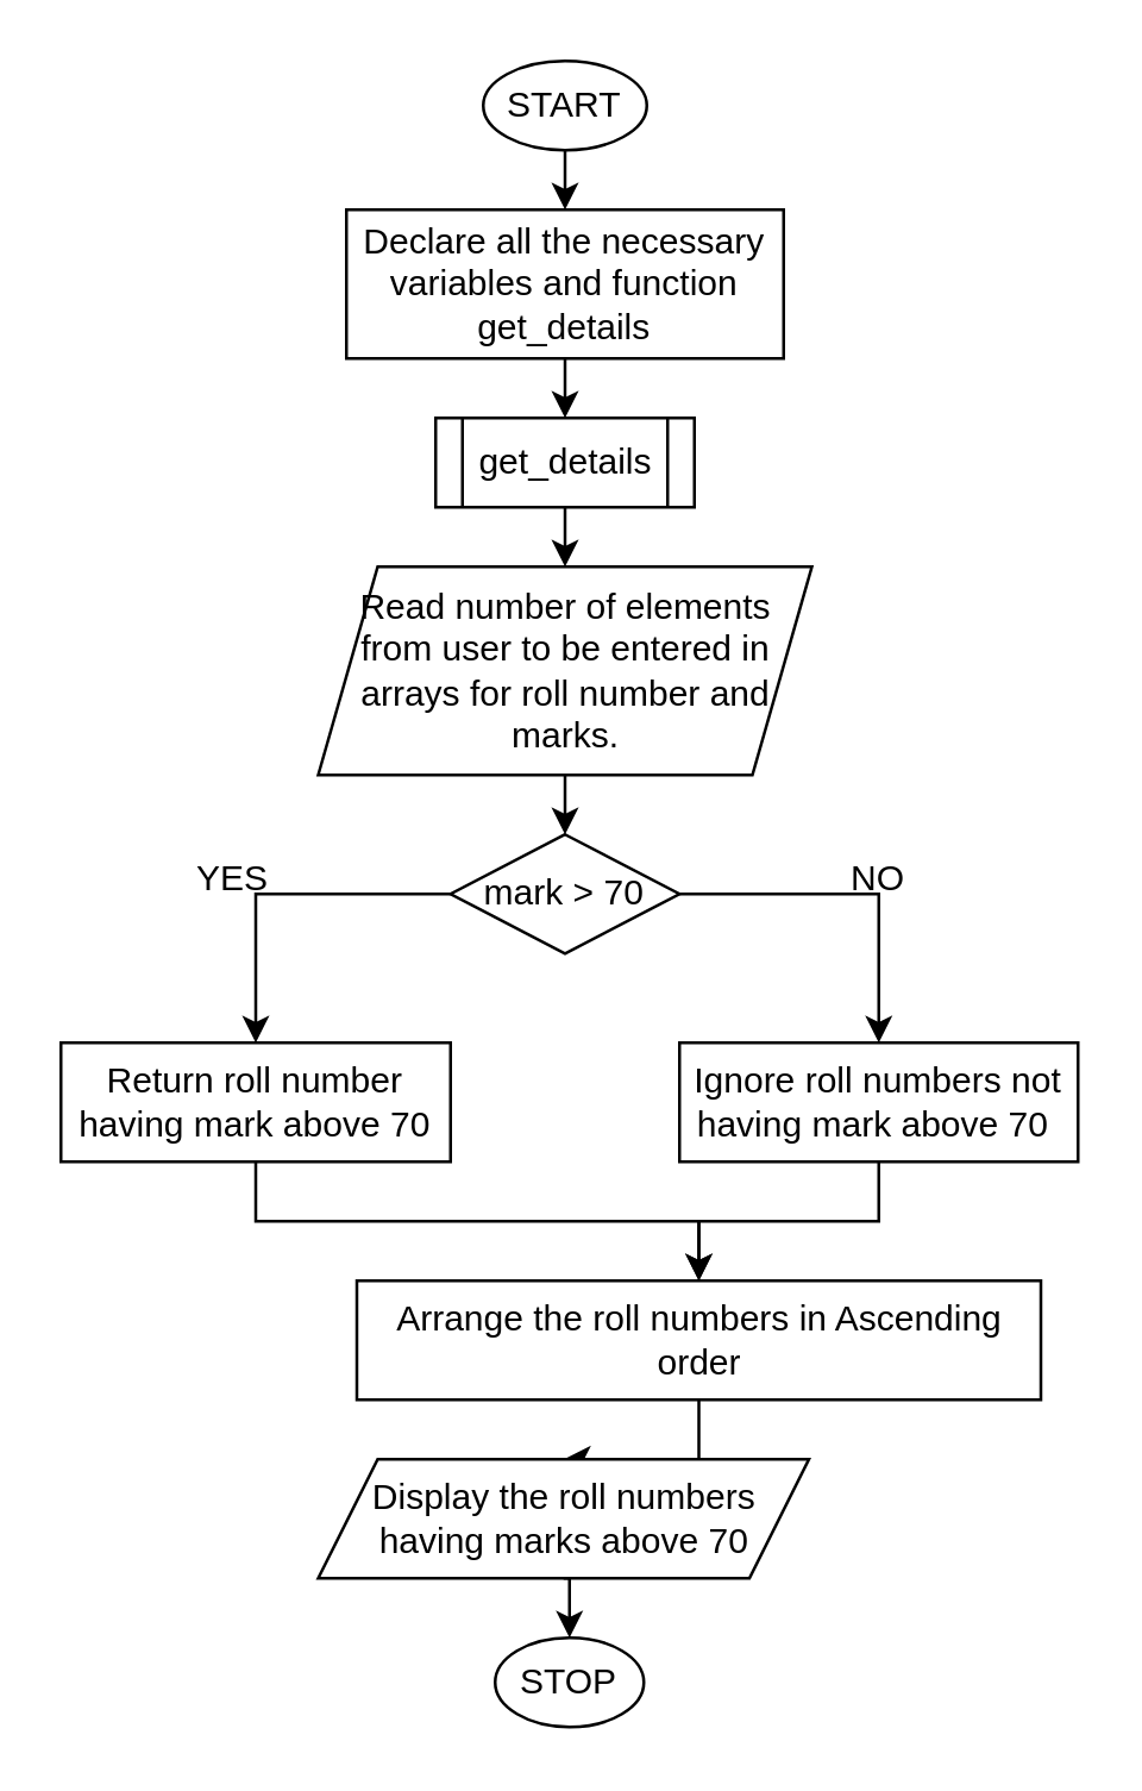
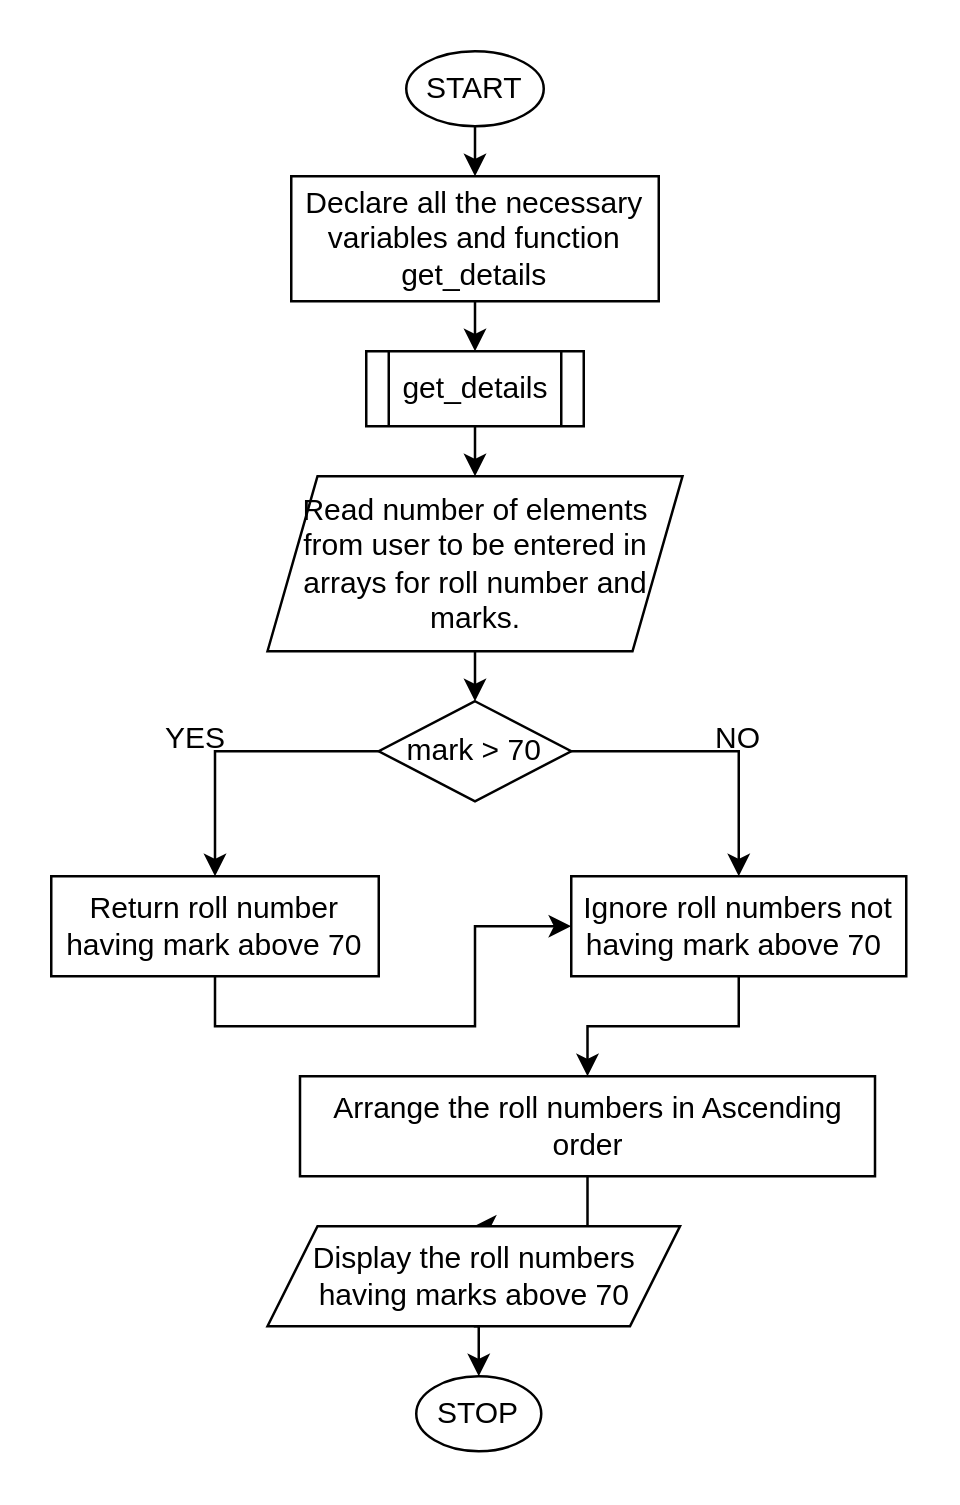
  <mxCell id="0" />
  <mxCell id="1" parent="0" />
  <mxCell id="2" style="edgeStyle=orthogonalEdgeStyle;rounded=0;orthogonalLoop=1;jettySize=auto;html=1;exitX=0.5;exitY=1;exitDx=0;exitDy=0;entryX=0.5;entryY=0;entryDx=0;entryDy=0;" parent="1" source="3" target="5" edge="1"><mxGeometry relative="1" as="geometry" /></mxCell>
  <mxCell id="3" value="START" style="ellipse;whiteSpace=wrap;html=1;" parent="1" vertex="1"><mxGeometry x="162" y="20" width="55" height="30" as="geometry" /></mxCell>
  <mxCell id="4" style="edgeStyle=orthogonalEdgeStyle;rounded=0;orthogonalLoop=1;jettySize=auto;html=1;exitX=0.5;exitY=1;exitDx=0;exitDy=0;entryX=0.5;entryY=0;entryDx=0;entryDy=0;" parent="1" source="5" target="9" edge="1"><mxGeometry relative="1" as="geometry" /></mxCell>
  <mxCell id="5" value="&lt;span&gt;Declare all the necessary variables and function get_details&lt;/span&gt;" style="rounded=0;whiteSpace=wrap;html=1;" parent="1" vertex="1"><mxGeometry x="116" y="70" width="147" height="50" as="geometry" /></mxCell>
  <mxCell id="6" style="edgeStyle=orthogonalEdgeStyle;rounded=0;orthogonalLoop=1;jettySize=auto;html=1;exitX=0.5;exitY=1;exitDx=0;exitDy=0;entryX=0.5;entryY=0;entryDx=0;entryDy=0;" parent="1" source="7" target="12" edge="1"><mxGeometry relative="1" as="geometry" /></mxCell>
  <mxCell id="7" value="Read number of elements from user to be entered in arrays for roll number and marks." style="shape=parallelogram;perimeter=parallelogramPerimeter;whiteSpace=wrap;html=1;fixedSize=1;" parent="1" vertex="1"><mxGeometry x="106.5" y="190" width="166" height="70" as="geometry" /></mxCell>
  <mxCell id="8" style="edgeStyle=orthogonalEdgeStyle;rounded=0;orthogonalLoop=1;jettySize=auto;html=1;exitX=0.5;exitY=1;exitDx=0;exitDy=0;entryX=0.5;entryY=0;entryDx=0;entryDy=0;" parent="1" source="9" target="7" edge="1"><mxGeometry relative="1" as="geometry" /></mxCell>
  <mxCell id="9" value="get_details" style="shape=process;whiteSpace=wrap;html=1;backgroundOutline=1;" parent="1" vertex="1"><mxGeometry x="146" y="140" width="87" height="30" as="geometry" /></mxCell>
  <mxCell id="10" style="edgeStyle=orthogonalEdgeStyle;rounded=0;orthogonalLoop=1;jettySize=auto;html=1;exitX=0;exitY=0.5;exitDx=0;exitDy=0;entryX=0.5;entryY=0;entryDx=0;entryDy=0;" parent="1" source="12" target="14" edge="1"><mxGeometry relative="1" as="geometry" /></mxCell>
  <mxCell id="11" style="edgeStyle=orthogonalEdgeStyle;rounded=0;orthogonalLoop=1;jettySize=auto;html=1;exitX=1;exitY=0.5;exitDx=0;exitDy=0;entryX=0.5;entryY=0;entryDx=0;entryDy=0;" parent="1" source="12" target="16" edge="1"><mxGeometry relative="1" as="geometry" /></mxCell>
  <mxCell id="12" value="mark &amp;gt; 70" style="rhombus;whiteSpace=wrap;html=1;" parent="1" vertex="1"><mxGeometry x="151" y="280" width="77" height="40" as="geometry" /></mxCell>
- <mxCell id="13" style="edgeStyle=orthogonalEdgeStyle;rounded=0;orthogonalLoop=1;jettySize=auto;html=1;exitX=0.5;exitY=1;exitDx=0;exitDy=0;" parent="1" source="14" target="18" edge="1"><mxGeometry relative="1" as="geometry" /></mxCell>
+ <mxCell id="13" style="edgeStyle=orthogonalEdgeStyle;rounded=0;orthogonalLoop=1;jettySize=auto;html=1;exitX=0.5;exitY=1;exitDx=0;exitDy=0;" parent="1" source="14" target="16" edge="1"><mxGeometry relative="1" as="geometry" /></mxCell>
  <mxCell id="14" value="Return roll number having mark above 70" style="rounded=0;whiteSpace=wrap;html=1;" parent="1" vertex="1"><mxGeometry x="20" y="350" width="131" height="40" as="geometry" /></mxCell>
  <mxCell id="15" style="edgeStyle=orthogonalEdgeStyle;rounded=0;orthogonalLoop=1;jettySize=auto;html=1;exitX=0.5;exitY=1;exitDx=0;exitDy=0;entryX=0.5;entryY=0;entryDx=0;entryDy=0;" parent="1" source="16" target="18" edge="1"><mxGeometry relative="1" as="geometry" /></mxCell>
  <mxCell id="16" value="Ignore roll numbers not having mark above 70&amp;nbsp;" style="rounded=0;whiteSpace=wrap;html=1;" parent="1" vertex="1"><mxGeometry x="228" y="350" width="134" height="40" as="geometry" /></mxCell>
  <mxCell id="17" style="edgeStyle=orthogonalEdgeStyle;rounded=0;orthogonalLoop=1;jettySize=auto;html=1;exitX=0.5;exitY=1;exitDx=0;exitDy=0;entryX=0.5;entryY=0;entryDx=0;entryDy=0;" edge="1" parent="1" source="18" target="20"><mxGeometry relative="1" as="geometry" /></mxCell>
  <mxCell id="18" value="Arrange the roll numbers in Ascending order" style="rounded=0;whiteSpace=wrap;html=1;" parent="1" vertex="1"><mxGeometry x="119.5" y="430" width="230" height="40" as="geometry" /></mxCell>
  <mxCell id="19" style="edgeStyle=orthogonalEdgeStyle;rounded=0;orthogonalLoop=1;jettySize=auto;html=1;exitX=0.5;exitY=1;exitDx=0;exitDy=0;entryX=0.5;entryY=0;entryDx=0;entryDy=0;" parent="1" source="20" target="21" edge="1"><mxGeometry relative="1" as="geometry" /></mxCell>
  <mxCell id="20" value="Display the roll numbers having marks above 70" style="shape=parallelogram;perimeter=parallelogramPerimeter;whiteSpace=wrap;html=1;fixedSize=1;" parent="1" vertex="1"><mxGeometry x="106.5" y="490" width="165" height="40" as="geometry" /></mxCell>
  <mxCell id="21" value="STOP" style="ellipse;whiteSpace=wrap;html=1;" parent="1" vertex="1"><mxGeometry x="166" y="550" width="50" height="30" as="geometry" /></mxCell>
  <mxCell id="22" value="YES" style="text;html=1;strokeColor=none;fillColor=none;align=center;verticalAlign=middle;whiteSpace=wrap;rounded=0;" parent="1" vertex="1"><mxGeometry x="47.5" y="280" width="60" height="30" as="geometry" /></mxCell>
  <mxCell id="23" value="NO" style="text;html=1;strokeColor=none;fillColor=none;align=center;verticalAlign=middle;whiteSpace=wrap;rounded=0;" parent="1" vertex="1"><mxGeometry x="265" y="280" width="60" height="30" as="geometry" /></mxCell>
